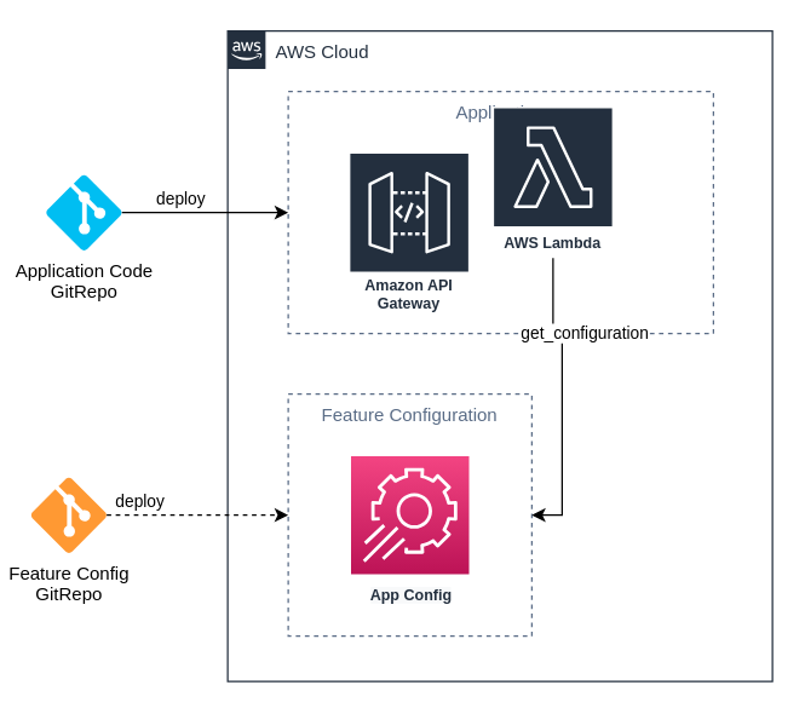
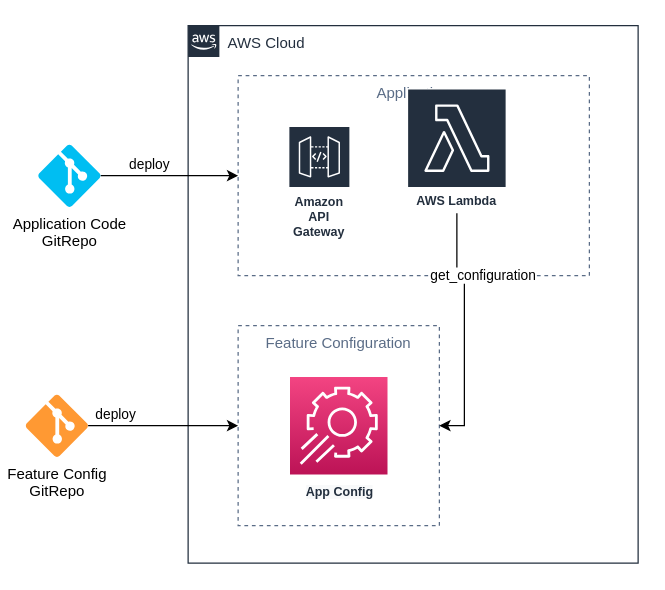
  <mxCell id="0" />
  <mxCell id="1" parent="0" />
  <mxCell id="2" value="AWS Cloud" style="points=[[0,0],[0.25,0],[0.5,0],[0.75,0],[1,0],[1,0.25],[1,0.5],[1,0.75],[1,1],[0.75,1],[0.5,1],[0.25,1],[0,1],[0,0.75],[0,0.5],[0,0.25]];outlineConnect=0;gradientColor=none;html=1;whiteSpace=wrap;fontSize=12;fontStyle=0;shape=mxgraph.aws4.group;grIcon=mxgraph.aws4.group_aws_cloud_alt;strokeColor=#232F3E;fillColor=none;verticalAlign=top;align=left;spacingLeft=30;fontColor=#232F3E;dashed=0;" vertex="1" parent="1"><mxGeometry x="150" y="20" width="360" height="430" as="geometry" /></mxCell>
  <mxCell id="3" style="edgeStyle=orthogonalEdgeStyle;rounded=0;orthogonalLoop=1;jettySize=auto;html=1;entryX=0;entryY=0.5;entryDx=0;entryDy=0;" edge="1" parent="1" source="5" target="10"><mxGeometry relative="1" as="geometry" /></mxCell>
  <mxCell id="4" value="deploy" style="edgeLabel;html=1;align=center;verticalAlign=middle;resizable=0;points=[];" vertex="1" connectable="0" parent="3"><mxGeometry x="-0.309" y="1" relative="1" as="geometry"><mxPoint y="-9" as="offset" /></mxGeometry></mxCell>
  <mxCell id="5" value="Application Code&lt;br&gt;GitRepo" style="verticalLabelPosition=bottom;html=1;verticalAlign=top;align=center;strokeColor=none;fillColor=#00BEF2;shape=mxgraph.azure.git_repository;" vertex="1" parent="1"><mxGeometry x="30" y="115" width="50" height="50" as="geometry" /></mxCell>
- <mxCell id="6" style="edgeStyle=orthogonalEdgeStyle;rounded=0;orthogonalLoop=1;jettySize=auto;html=1;entryX=0;entryY=0.5;entryDx=0;entryDy=0;dashed=1;" edge="1" parent="1" source="8" target="15"><mxGeometry relative="1" as="geometry" /></mxCell>
+ <mxCell id="6" style="edgeStyle=orthogonalEdgeStyle;rounded=0;orthogonalLoop=1;jettySize=auto;html=1;entryX=0;entryY=0.5;entryDx=0;entryDy=0;" edge="1" parent="1" source="8" target="15"><mxGeometry relative="1" as="geometry" /></mxCell>
  <mxCell id="7" value="deploy" style="edgeLabel;html=1;align=center;verticalAlign=middle;resizable=0;points=[];" vertex="1" connectable="0" parent="6"><mxGeometry x="-0.451" y="1" relative="1" as="geometry"><mxPoint x="-12" y="-9" as="offset" /></mxGeometry></mxCell>
  <mxCell id="8" value="Feature Config&lt;br&gt;GitRepo" style="verticalLabelPosition=bottom;html=1;verticalAlign=top;align=center;strokeColor=none;shape=mxgraph.azure.git_repository;fillColor=#FF9933;" vertex="1" parent="1"><mxGeometry x="20" y="315" width="50" height="50" as="geometry" /></mxCell>
  <mxCell id="9" value="" style="group" vertex="1" connectable="0" parent="1"><mxGeometry x="190" y="60" width="281" height="160" as="geometry" /></mxCell>
  <mxCell id="10" value="Application" style="fillColor=none;strokeColor=#5A6C86;dashed=1;verticalAlign=top;fontStyle=0;fontColor=#5A6C86;" vertex="1" parent="9"><mxGeometry width="281" height="160" as="geometry" /></mxCell>
- <mxCell id="11" value="Amazon API Gateway" style="outlineConnect=0;fontColor=#232F3E;gradientColor=none;strokeColor=#ffffff;fillColor=#232F3E;dashed=0;verticalLabelPosition=middle;verticalAlign=bottom;align=center;html=1;whiteSpace=wrap;fontSize=10;fontStyle=1;spacing=3;shape=mxgraph.aws4.productIcon;prIcon=mxgraph.aws4.api_gateway;" vertex="1" parent="9"><mxGeometry x="40" y="40" width="80" height="110" as="geometry" /></mxCell>
+ <mxCell id="11" value="Amazon API Gateway" style="outlineConnect=0;fontColor=#232F3E;gradientColor=none;strokeColor=#ffffff;fillColor=#232F3E;dashed=0;verticalLabelPosition=middle;verticalAlign=bottom;align=center;html=1;whiteSpace=wrap;fontSize=10;fontStyle=1;spacing=3;shape=mxgraph.aws4.productIcon;prIcon=mxgraph.aws4.api_gateway;" vertex="1" parent="9"><mxGeometry x="40" y="40" width="50" height="95" as="geometry" /></mxCell>
  <mxCell id="12" value="AWS Lambda" style="outlineConnect=0;fontColor=#232F3E;gradientColor=none;strokeColor=#ffffff;fillColor=#232F3E;dashed=0;verticalLabelPosition=middle;verticalAlign=bottom;align=center;html=1;whiteSpace=wrap;fontSize=10;fontStyle=1;spacing=3;shape=mxgraph.aws4.productIcon;prIcon=mxgraph.aws4.lambda;" vertex="1" parent="9"><mxGeometry x="135" y="10" width="80" height="100" as="geometry" /></mxCell>
  <mxCell id="13" value="" style="group" vertex="1" connectable="0" parent="1"><mxGeometry x="243" y="260" width="161" height="160" as="geometry" /></mxCell>
  <mxCell id="14" value="" style="group" vertex="1" connectable="0" parent="13"><mxGeometry x="-53" width="161" height="160" as="geometry" /></mxCell>
  <mxCell id="15" value="Feature Configuration" style="fillColor=none;strokeColor=#5A6C86;dashed=1;verticalAlign=top;fontStyle=0;fontColor=#5A6C86;" vertex="1" parent="14"><mxGeometry width="161" height="160" as="geometry" /></mxCell>
  <mxCell id="16" value="&lt;span style=&quot;color: rgb(35 , 47 , 62) ; font-family: &amp;#34;helvetica&amp;#34; ; font-size: 10px ; font-style: normal ; font-weight: 700 ; letter-spacing: normal ; text-align: center ; text-indent: 0px ; text-transform: none ; word-spacing: 0px ; background-color: rgb(248 , 249 , 250) ; display: inline ; float: none&quot;&gt;App Config&lt;br&gt;&lt;/span&gt;" style="points=[[0,0,0],[0.25,0,0],[0.5,0,0],[0.75,0,0],[1,0,0],[0,1,0],[0.25,1,0],[0.5,1,0],[0.75,1,0],[1,1,0],[0,0.25,0],[0,0.5,0],[0,0.75,0],[1,0.25,0],[1,0.5,0],[1,0.75,0]];points=[[0,0,0],[0.25,0,0],[0.5,0,0],[0.75,0,0],[1,0,0],[0,1,0],[0.25,1,0],[0.5,1,0],[0.75,1,0],[1,1,0],[0,0.25,0],[0,0.5,0],[0,0.75,0],[1,0.25,0],[1,0.5,0],[1,0.75,0]];outlineConnect=0;fontColor=#232F3E;gradientColor=#F34482;gradientDirection=north;fillColor=#BC1356;strokeColor=#ffffff;dashed=0;verticalLabelPosition=bottom;verticalAlign=top;align=center;html=1;fontSize=12;fontStyle=0;aspect=fixed;shape=mxgraph.aws4.resourceIcon;resIcon=mxgraph.aws4.app_config;" vertex="1" parent="14"><mxGeometry x="41.5" y="41" width="78" height="78" as="geometry" /></mxCell>
  <mxCell id="17" style="edgeStyle=orthogonalEdgeStyle;rounded=0;orthogonalLoop=1;jettySize=auto;html=1;entryX=1;entryY=0.5;entryDx=0;entryDy=0;" edge="1" parent="1" source="12" target="15"><mxGeometry relative="1" as="geometry" /></mxCell>
  <mxCell id="18" value="get_configuration" style="edgeLabel;html=1;align=center;verticalAlign=middle;resizable=0;points=[];" vertex="1" connectable="0" parent="17"><mxGeometry x="-0.419" y="1" relative="1" as="geometry"><mxPoint x="13" y="-2" as="offset" /></mxGeometry></mxCell>
